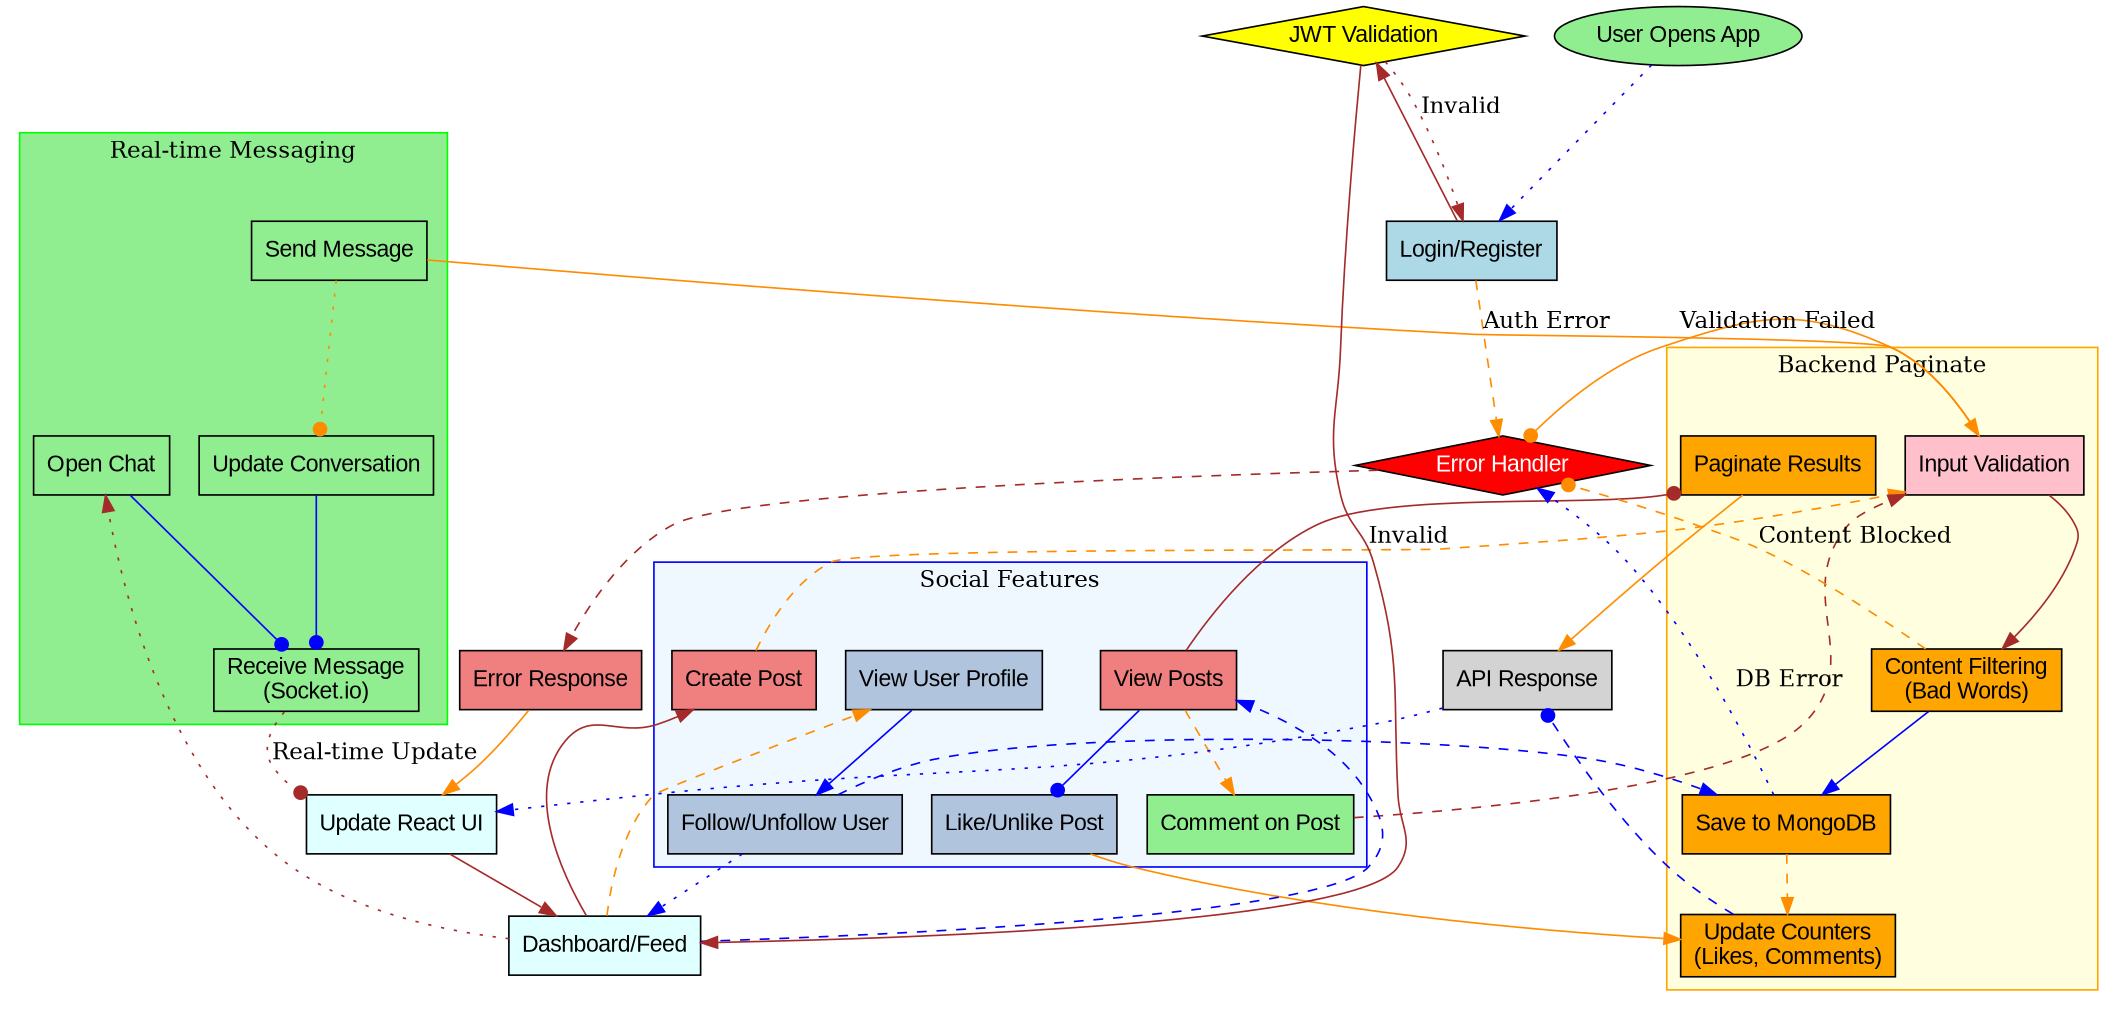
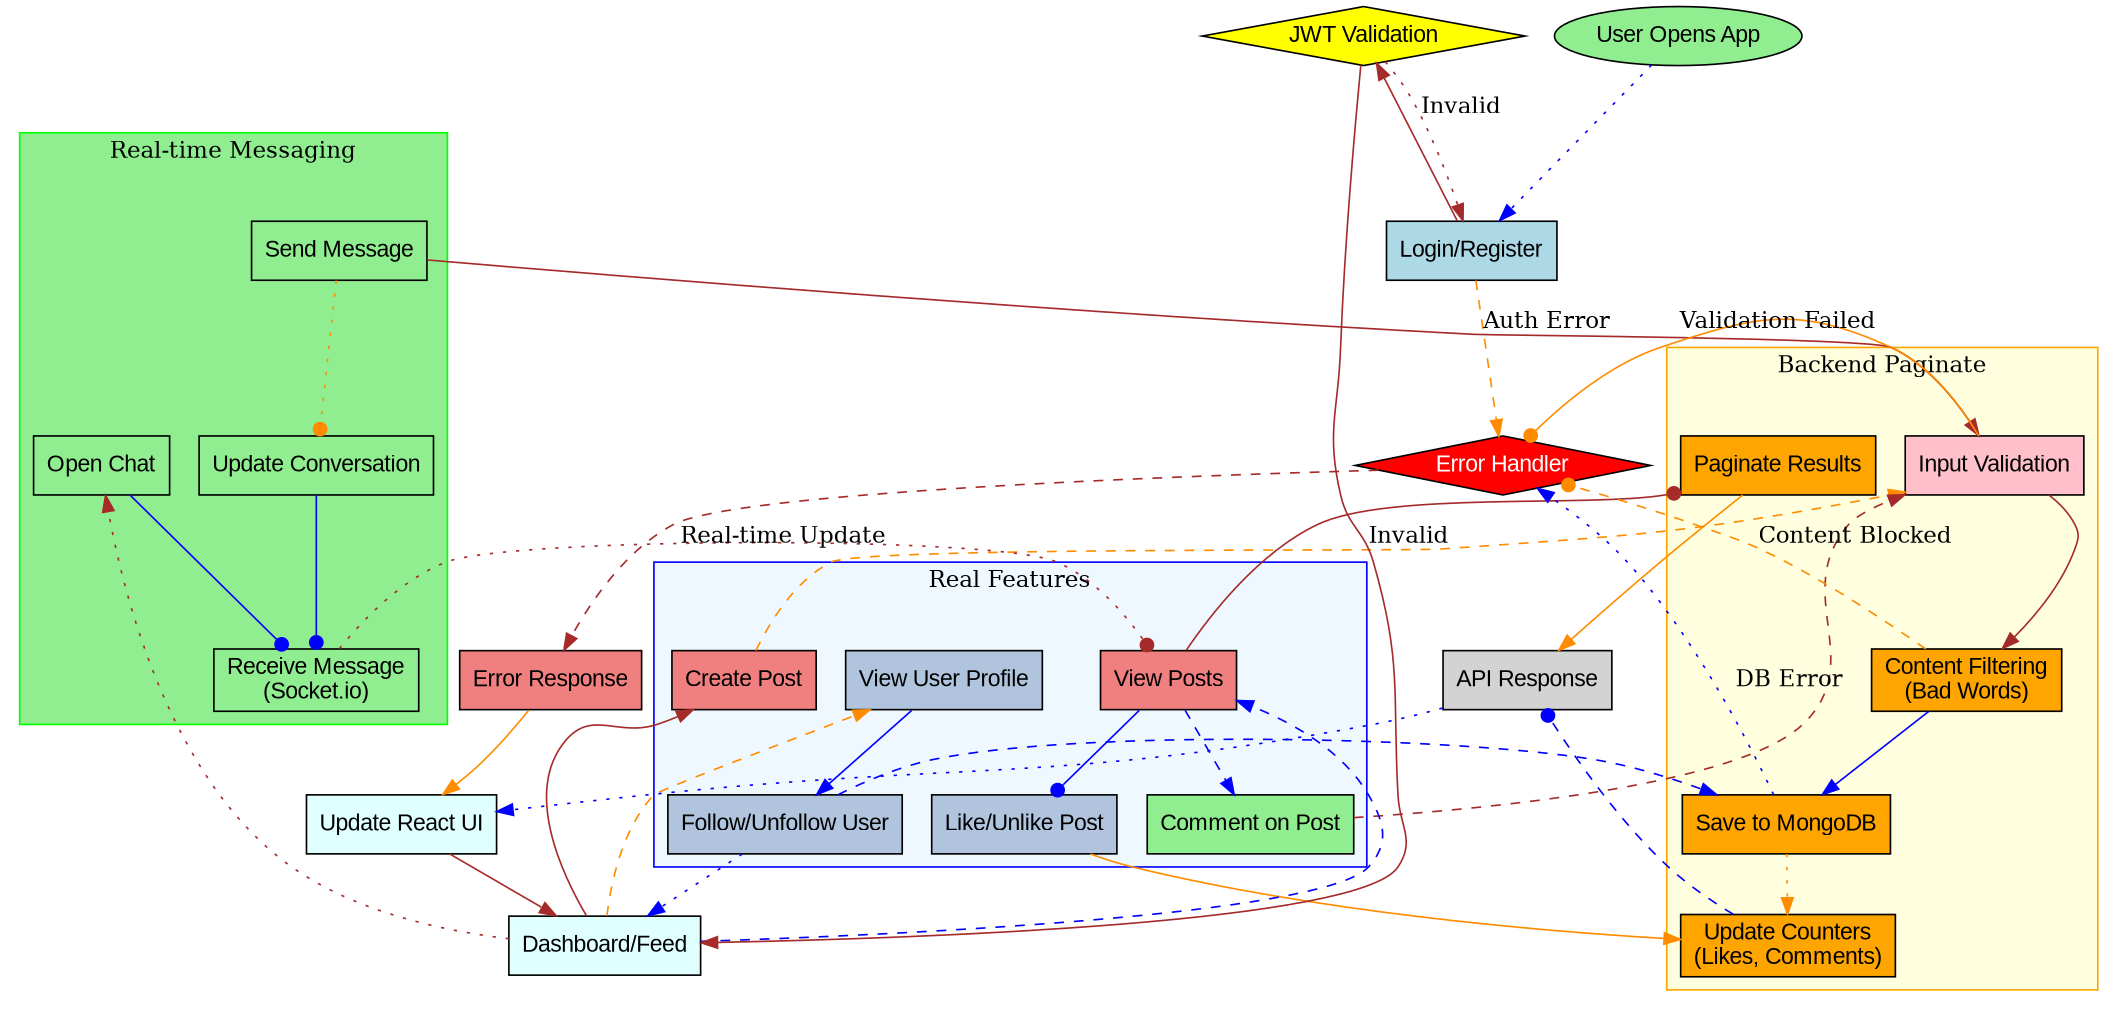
  digraph {
    rankdir=TD
    node [fillcolor=lightgreen fontname=Arial shape=box style=filled]
    edge [arrowhead=normal color=darkorange style=solid]
    n1 [fillcolor=lightcoral label="Create Post"]
    n2 [fillcolor=lightcoral label="View Posts"]
    n3 [fillcolor=lightsteelblue label="Like/Unlike Post"]
    n4 [label="Comment on Post"]
    n5 [fillcolor=lightsteelblue label="Follow/Unfollow User"]
    n6 [fillcolor=lightsteelblue label="View User Profile"]
    n7 [label="Open Chat"]
    n8 [label="Send Message"]
    n9 [label="Receive Message\n(Socket.io)"]
    n10 [label="Update Conversation"]
    n11 [fillcolor=pink label="Input Validation"]
    n12 [fillcolor=orange label="Content Filtering\n(Bad Words)"]
    n13 [fillcolor=orange label="Save to MongoDB"]
    n14 [fillcolor=orange label="Update Counters\n(Likes, Comments)"]
    n15 [fillcolor=orange label="Paginate Results"]
    n16 [fillcolor=lightcyan label="Dashboard/Feed"]
    n17 [fillcolor=lightcyan label="Update React UI"]
    n18 [fillcolor=red fontcolor=white label="Error Handler" shape=diamond]
    n19 [fillcolor=lightgray label="API Response"]
    n20 [label="User Opens App" shape=ellipse]
    n21 [fillcolor=lightblue label="Login/Register"]
    n22 [fillcolor=yellow label="JWT Validation" shape=diamond]
    n23 [fillcolor=lightcoral label="Error Response"]
    subgraph cluster_1 {
      color=blue
      fillcolor=aliceblue
-     label="Social Features"
+     label="Real Features"
      style=filled
      n1
      n2
      n3
      n4
      n5
      n6
    }
    subgraph cluster_2 {
      color=green
      fillcolor=lightgreen
      label="Real-time Messaging"
      style=filled
      n7
      n8
      n9
      n10
    }
    subgraph cluster_3 {
      color=orange
      fillcolor=lightyellow
      label="Backend Paginate"
      style=filled
      n11
      n12
      n13
      n14
      n15
    }
    n1 -> n11 [style=dashed]
    n2 -> n3 [arrowhead=dot color=blue]
-   n2 -> n4 [style=dashed]
+   n2 -> n4 [color=blue style=dashed]
    n2 -> n15 [arrowhead=dot color=brown]
    n3 -> n14
    n4 -> n11 [color=brown style=dashed]
    n5 -> n13 [color=blue style=dashed]
    n5 -> n16 [color=blue style=dotted]
    n6 -> n5 [color=blue]
    n7 -> n9 [arrowhead=dot color=blue]
    n8 -> n10 [arrowhead=dot style=dotted]
-   n8 -> n11
-   n9 -> n17 [arrowhead=dot color=brown label="Real-time Update" style=dotted]
+   n8 -> n11 [color=brown]
+   n9 -> n2 [arrowhead=dot color=brown label="Real-time Update" style=dotted]
    n10 -> n9 [arrowhead=dot color=blue]
    n11 -> n12 [color=brown]
    n11 -> n18 [arrowhead=dot label="Validation Failed"]
    n12 -> n13 [color=blue]
    n12 -> n18 [arrowhead=dot label="Content Blocked" style=dashed]
-   n13 -> n14 [style=dashed]
+   n13 -> n14 [style=dotted]
    n13 -> n18 [color=blue label="DB Error" style=dotted]
    n14 -> n19 [arrowhead=dot color=blue style=dashed]
    n15 -> n19
    n16 -> n1 [color=brown]
    n16 -> n2 [color=blue style=dashed]
    n16 -> n6 [style=dashed]
    n16 -> n7 [color=brown style=dotted]
    n17 -> n16 [color=brown]
    n18 -> n23 [color=brown style=dashed]
    n19 -> n17 [color=blue style=dotted]
    n20 -> n21 [color=blue style=dotted]
    n21 -> n18 [label="Auth Error" style=dashed]
    n21 -> n22 [color=brown]
    n22 -> n16 [color=brown label=Invalid]
    n22 -> n21 [color=brown label=Invalid style=dotted]
    n23 -> n17
  }
